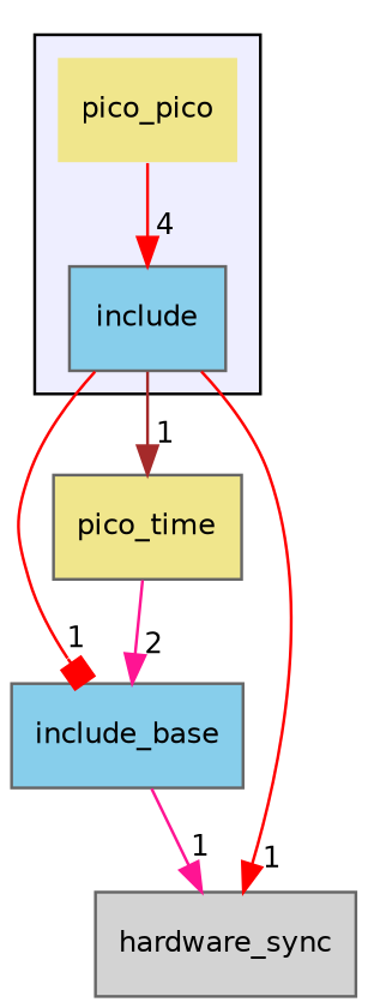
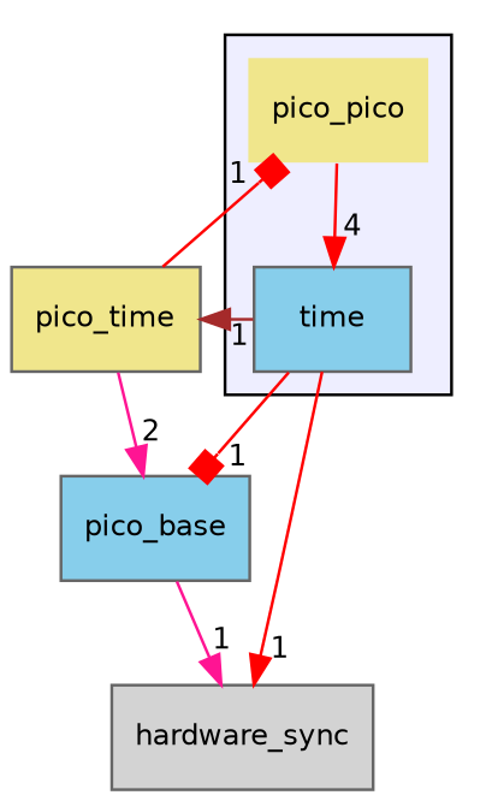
  digraph {
    compound=true
    node [color=gray40 fillcolor=khaki fontname=Helvetica fontsize=10 shape=box style=filled]
    edge [arrowhead=normal color=red headlabel=1 labeldistance=1.5 labelfontname=Helvetica labelfontsize=10]
    n1 [label=pico_pico shape=plaintext]
-   n2 [fillcolor=skyblue label=include]
-   n3 [fillcolor=skyblue label=include_base]
+   n2 [fillcolor=skyblue label=time]
+   n3 [fillcolor=skyblue label=pico_base]
    n4 [label=pico_time]
    n5 [fillcolor=lightgrey label=hardware_sync]
    subgraph cluster_1 {
      bgcolor="#eeeeff"
      pencolor=black
      n1
      n2
    }
    n1 -> n2 [headlabel=4]
    n2 -> n3 [arrowhead=box]
    n2 -> n4 [color=brown]
    n2 -> n5
    n3 -> n5 [color=deeppink]
+   n4 -> n1 [arrowhead=box]
    n4 -> n3 [color=deeppink headlabel=2]
  }
